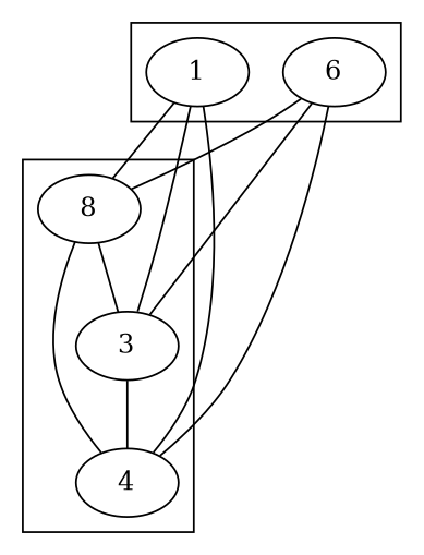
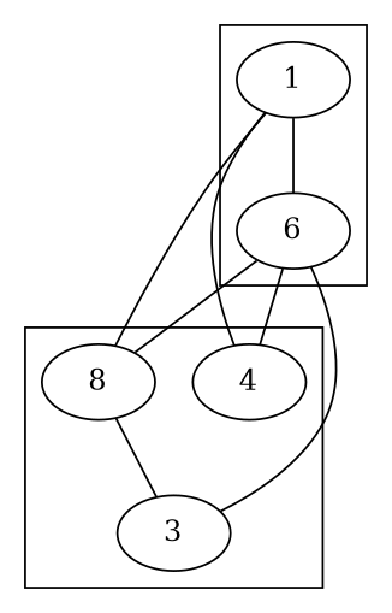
  graph {
    fontname="DejaVu Serif"
    node [fontname="DejaVu Serif"]
    edge [fontname="DejaVu Serif"]
    1
    n2 [label=6]
    n3 [label=8]
    3
    4
    subgraph cluster_1 {
      1
      n2
    }
    subgraph cluster_2 {
      n3
      3
      4
    }
    1 -- n3
-   1 -- 3
+   1 -- n2
    1 -- 4
    n2 -- n3
    n2 -- 3
    n2 -- 4
    n3 -- 3
-   n3 -- 4
-   3 -- 4
  }
